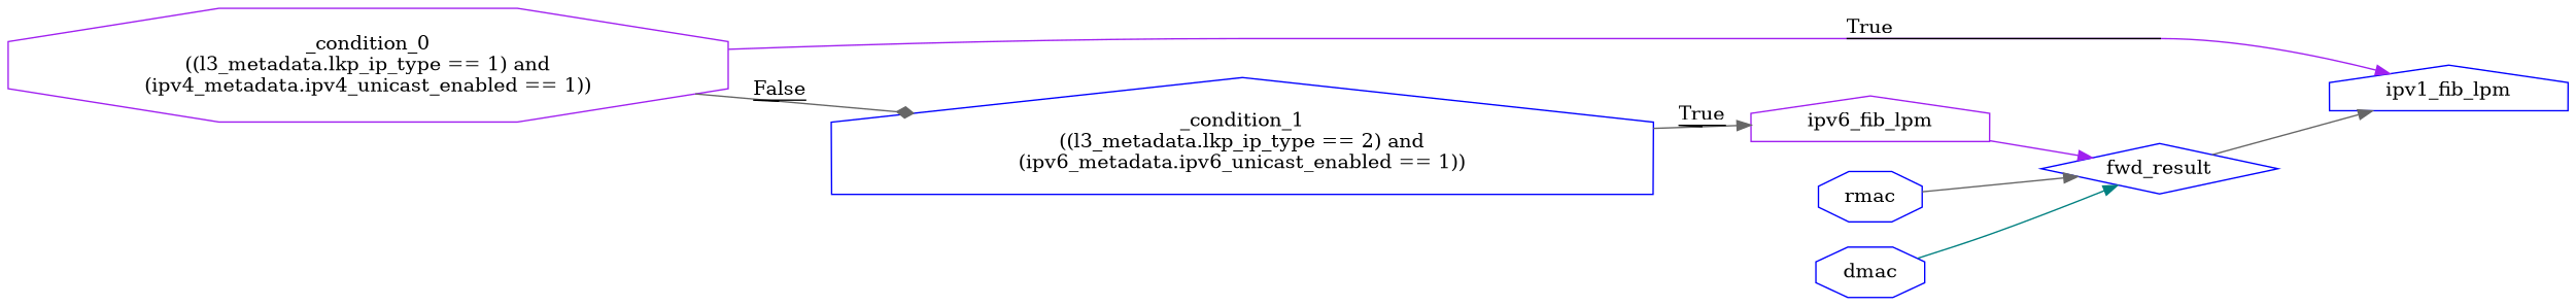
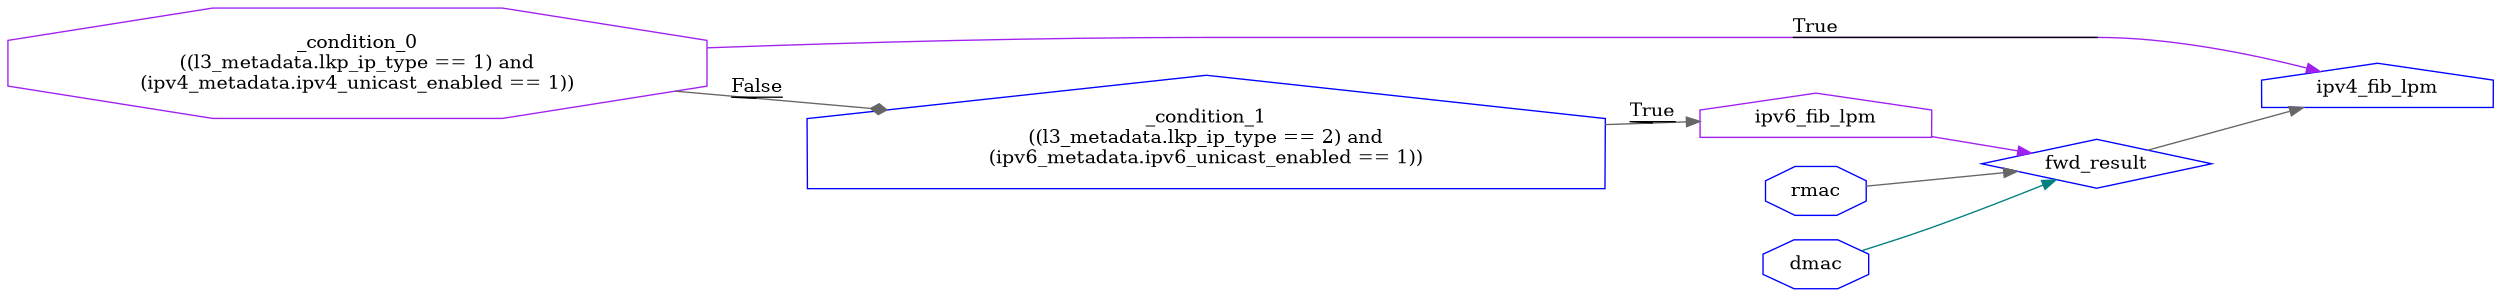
  digraph {
    rankdir=LR
    node [color=blue shape=octagon]
    edge [color=gray40]
    n1 [color=purple label="_condition_0\n((l3_metadata.lkp_ip_type == 1) and\n(ipv4_metadata.ipv4_unicast_enabled == 1))"]
    n2 [label="_condition_1\n((l3_metadata.lkp_ip_type == 2) and\n(ipv6_metadata.ipv6_unicast_enabled == 1))" shape=house]
-   n3 [label=ipv1_fib_lpm shape=house]
+   n3 [label=ipv4_fib_lpm shape=house]
    n4 [color=purple label=ipv6_fib_lpm shape=house]
    n5 [label=fwd_result shape=diamond]
    n6 [label=dmac]
    n7 [label=rmac]
    n1 -> n2 [arrowhead=diamond decorate=true label=False]
    n1 -> n3 [color=purple decorate=true label=True]
    n2 -> n4 [decorate=true label=True]
    n4 -> n5 [color=purple]
    n5 -> n3
    n6 -> n5 [color=teal]
    n7 -> n5
  }
